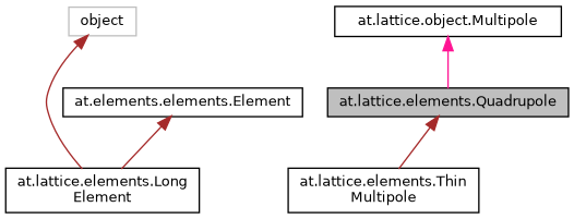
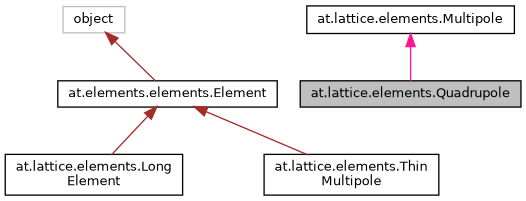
  digraph {
    node [color=black fillcolor=white fontname=Helvetica fontsize=10 shape=record style=filled]
    edge [color=brown dir=back fontname=Helvetica fontsize=10 labelfontname=Helvetica labelfontsize=10 style=solid]
    n1 [fillcolor=grey75 fontcolor=black height=0.2 label="at.lattice.elements.Quadrupole" width=0.4]
-   n2 [height=0.2 label="at.lattice.object.Multipole" width=0.4]
+   n2 [height=0.2 label="at.lattice.elements.Multipole" width=0.4]
    n3 [height=0.2 label="at.lattice.elements.Long\lElement" width=0.4]
    n4 [height=0.2 label="at.elements.elements.Element" width=0.4]
    n5 [height=0.2 label="at.lattice.elements.Thin\lMultipole" width=0.4]
    n6 [color=grey75 height=0.2 label=object width=0.4]
    n2 -> n1 [color=deeppink]
    n4 -> n3
-   n1 -> n5
-   n6 -> n3
+   n4 -> n5
+   n6 -> n4
  }
